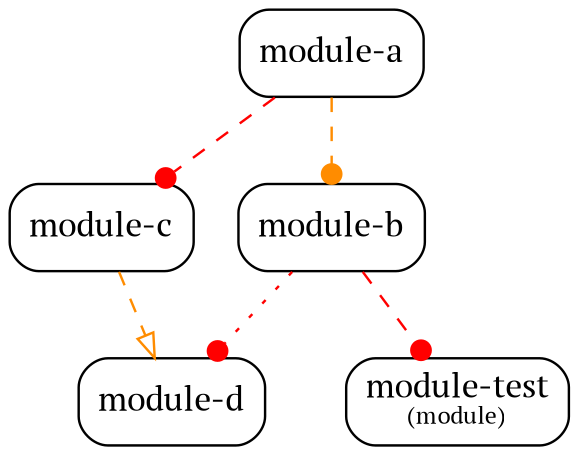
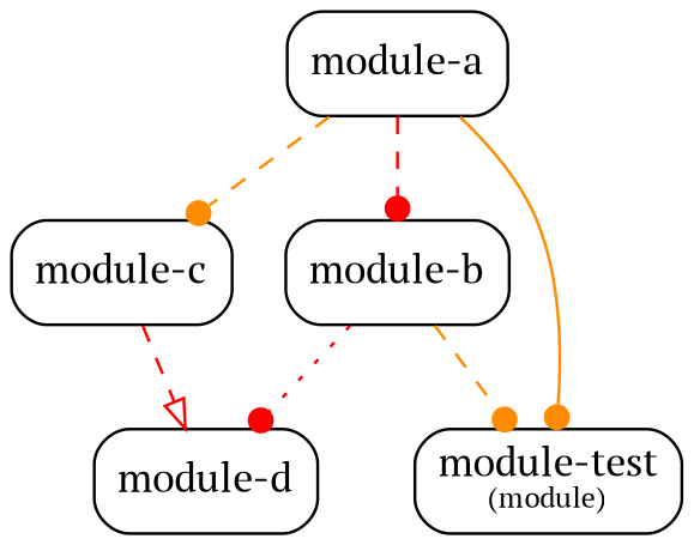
  digraph {
    fontname="PT Serif"
    node [fontname="PT Serif" fontsize=14 shape=box style=rounded]
    edge [arrowhead=dot color=darkorange fontname="PT Serif" fontsize=10 style=dashed]
    n1 [label=<module-b>]
    n2 [label=<module-d>]
    n3 [label=<module-test<font point-size="10"><br/>(module)</font>>]
    n4 [label=<module-c>]
    n5 [label=<module-a>]
    n1 -> n2 [color=red style=dotted]
-   n1 -> n3 [color=red]
-   n4 -> n2 [arrowhead=onormal]
-   n5 -> n1
-   n5 -> n4 [color=red]
+   n1 -> n3
+   n4 -> n2 [arrowhead=onormal color=red]
+   n5 -> n1 [color=red]
+   n5 -> n3 [style=solid]
+   n5 -> n4
  }
